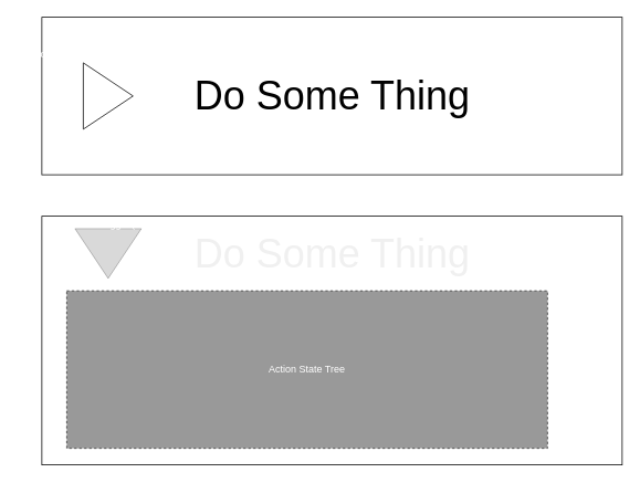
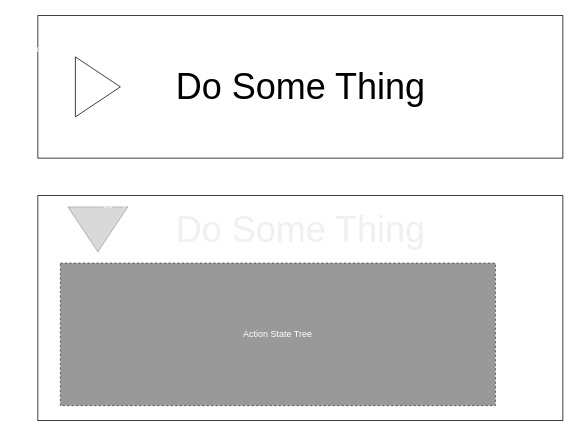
  <mxCell id="0" />
  <mxCell id="1" parent="0" />
  <mxCell id="2" value="" style="group" vertex="1" connectable="0" parent="1"><mxGeometry x="50" y="260" width="700" height="300" as="geometry" /></mxCell>
  <mxCell id="3" value="" style="whiteSpace=wrap;html=1;" vertex="1" parent="2"><mxGeometry width="700" height="300" as="geometry" /></mxCell>
  <mxCell id="4" value="&lt;span style=&quot;color: rgb(240 , 240 , 240) ; font-size: 48px&quot;&gt;Do Some Thing&lt;/span&gt;" style="text;html=1;align=center;verticalAlign=middle;resizable=0;points=[];autosize=1;strokeColor=none;fillColor=none;fontColor=#FFFFFF;" vertex="1" parent="2"><mxGeometry x="175" y="30" width="350" height="30" as="geometry" /></mxCell>
  <mxCell id="5" value="" style="triangle;whiteSpace=wrap;html=1;fontColor=#FFFFFF;fillColor=#808080;rotation=90;opacity=30;" vertex="1" parent="2"><mxGeometry x="50" y="5" width="60" height="80" as="geometry" /></mxCell>
- <mxCell id="6" value="Tree State Toggle (on)" style="text;html=1;align=center;verticalAlign=middle;resizable=0;points=[];autosize=1;strokeColor=none;fillColor=none;fontColor=#FFFFFF;" vertex="1" parent="2"><mxGeometry width="140" height="20" as="geometry" /></mxCell>
+ <mxCell id="6" value="Action State Toggle (on)" style="text;html=1;align=center;verticalAlign=middle;resizable=0;points=[];autosize=1;strokeColor=none;fillColor=none;fontColor=#FFFFFF;" vertex="1" parent="2"><mxGeometry width="140" height="20" as="geometry" /></mxCell>
  <mxCell id="7" value="Action State Tree" style="whiteSpace=wrap;html=1;fontColor=#FFFFFF;strokeColor=#333333;strokeWidth=1;fillColor=#999999;dashed=1;" vertex="1" parent="2"><mxGeometry x="30" y="90" width="580" height="190" as="geometry" /></mxCell>
  <mxCell id="8" value="" style="group" vertex="1" connectable="0" parent="1"><mxGeometry x="50" y="20" width="700" height="190" as="geometry" /></mxCell>
  <mxCell id="9" value="" style="whiteSpace=wrap;html=1;" vertex="1" parent="8"><mxGeometry width="700" height="190" as="geometry" /></mxCell>
  <mxCell id="10" value="&lt;font style=&quot;font-size: 48px&quot;&gt;Do Some Thing&lt;/font&gt;" style="text;html=1;align=center;verticalAlign=middle;resizable=0;points=[];autosize=1;strokeColor=none;fillColor=none;" vertex="1" parent="8"><mxGeometry x="175" y="80" width="350" height="30" as="geometry" /></mxCell>
  <mxCell id="11" value="" style="triangle;whiteSpace=wrap;html=1;fontColor=#FFFFFF;fillColor=#FFFFFF;" vertex="1" parent="8"><mxGeometry x="50" y="55" width="60" height="80" as="geometry" /></mxCell>
  <mxCell id="12" value="Action State Some (off)" style="text;html=1;align=center;verticalAlign=middle;resizable=0;points=[];autosize=1;strokeColor=none;fillColor=none;fontColor=#FFFFFF;" vertex="1" parent="8"><mxGeometry x="-30" y="35" width="140" height="20" as="geometry" /></mxCell>
